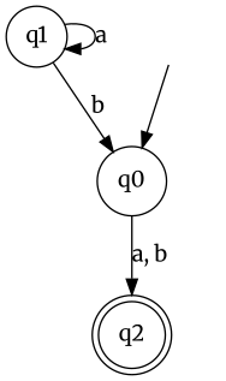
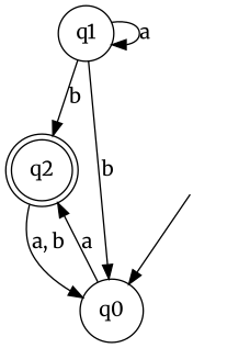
  digraph {
    fontname=Merriweather
    node [fontname=Merriweather shape=circle]
    edge [fontname=Merriweather]
    q1
    q2 [shape=doublecircle]
    q0
    _nil [style=invis shape=""]
    q1 -> q1 [label=a]
+   q1 -> q2 [label=b]
    q1 -> q0 [label=b]
-   q0 -> q2 [label="a, b"]
+   q2 -> q0 [label="a, b"]
+   q0 -> q2 [label=a]
    _nil -> q0
  }
